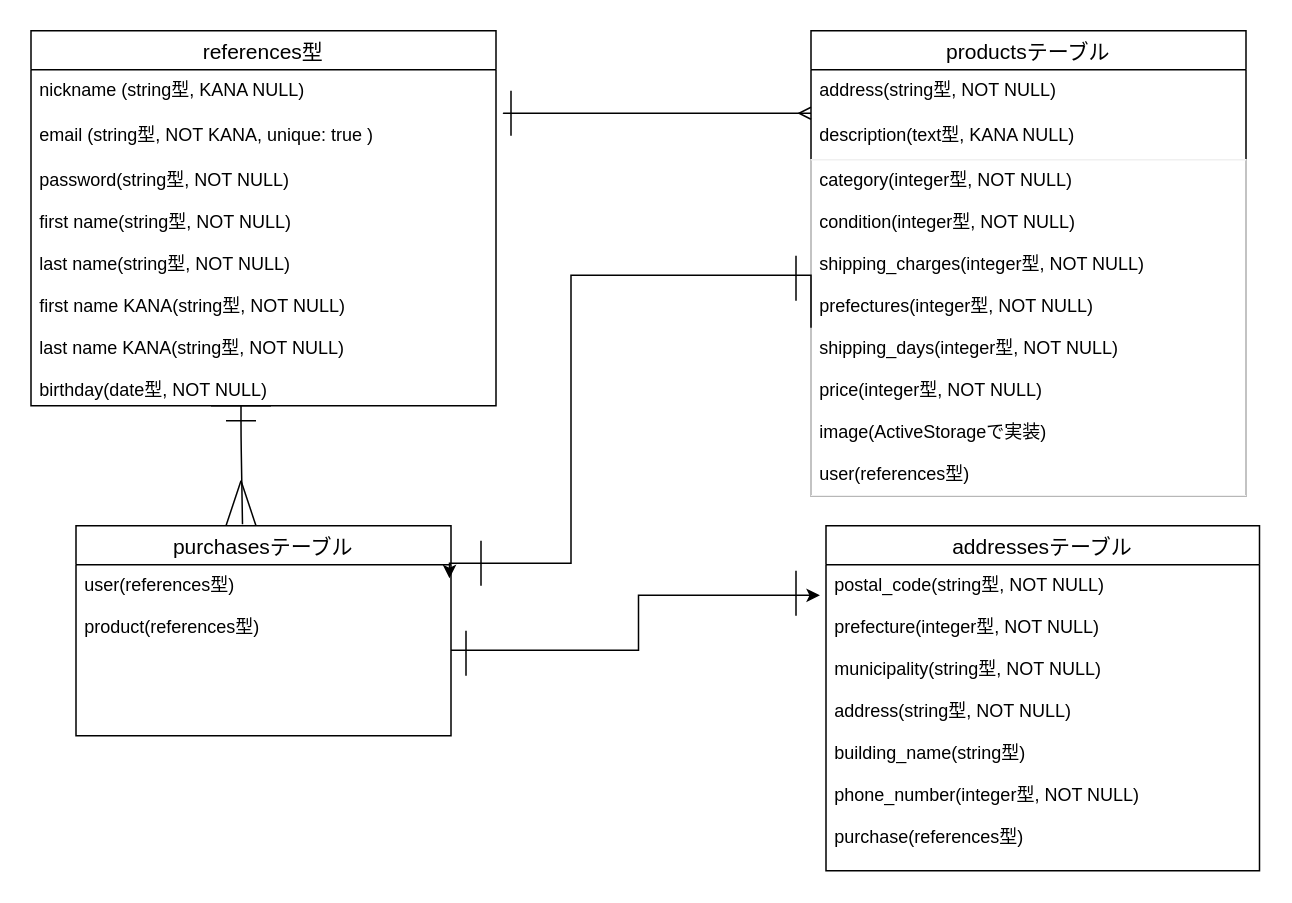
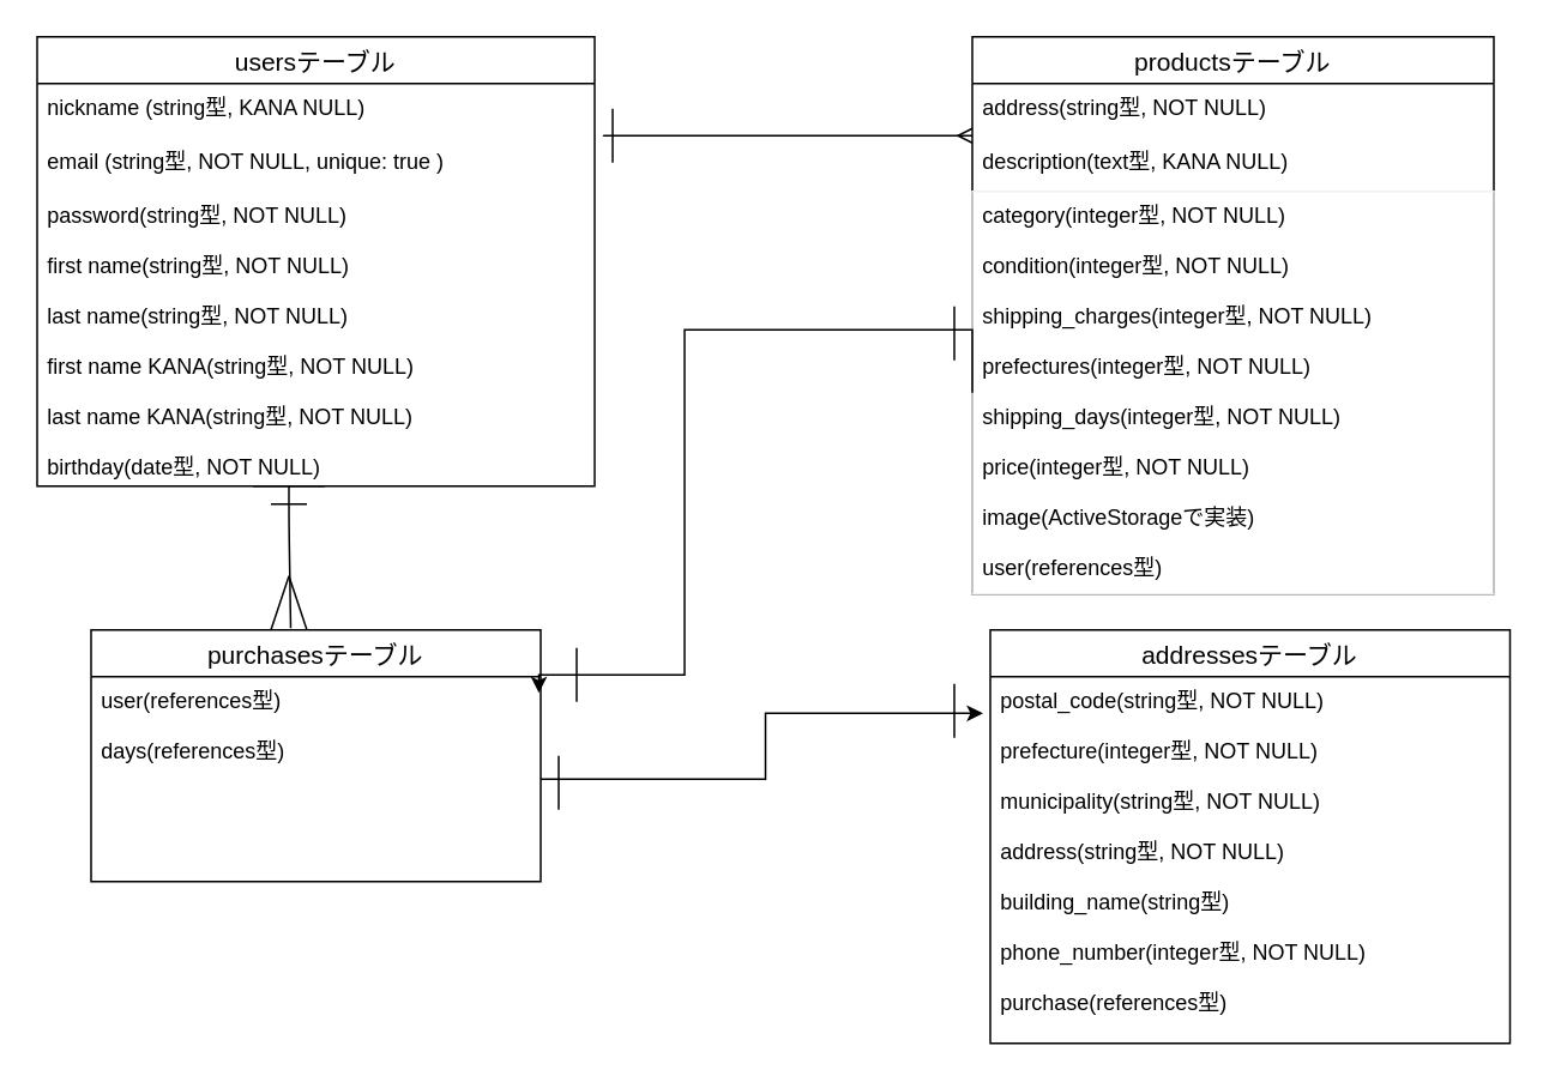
  <mxCell id="0" />
  <mxCell id="1" parent="0" />
- <mxCell id="2" value="references型" style="swimlane;fontStyle=0;childLayout=stackLayout;horizontal=1;startSize=26;horizontalStack=0;resizeParent=1;resizeParentMax=0;resizeLast=0;collapsible=1;marginBottom=0;align=center;fontSize=14;" parent="1" vertex="1"><mxGeometry x="20" y="20" width="310" height="250" as="geometry" /></mxCell>
+ <mxCell id="2" value="usersテーブル" style="swimlane;fontStyle=0;childLayout=stackLayout;horizontal=1;startSize=26;horizontalStack=0;resizeParent=1;resizeParentMax=0;resizeLast=0;collapsible=1;marginBottom=0;align=center;fontSize=14;" parent="1" vertex="1"><mxGeometry x="20" y="20" width="310" height="250" as="geometry" /></mxCell>
  <mxCell id="3" value="nickname (string型, KANA NULL)" style="text;strokeColor=none;fillColor=none;spacingLeft=4;spacingRight=4;overflow=hidden;rotatable=0;points=[[0,0.5],[1,0.5]];portConstraint=eastwest;fontSize=12;" parent="2" vertex="1"><mxGeometry y="26" width="310" height="30" as="geometry" /></mxCell>
- <mxCell id="4" value="email (string型, NOT KANA, unique: true )" style="text;strokeColor=none;fillColor=none;spacingLeft=4;spacingRight=4;overflow=hidden;rotatable=0;points=[[0,0.5],[1,0.5]];portConstraint=eastwest;fontSize=12;" parent="2" vertex="1"><mxGeometry y="56" width="310" height="30" as="geometry" /></mxCell>
+ <mxCell id="4" value="email (string型, NOT NULL, unique: true )" style="text;strokeColor=none;fillColor=none;spacingLeft=4;spacingRight=4;overflow=hidden;rotatable=0;points=[[0,0.5],[1,0.5]];portConstraint=eastwest;fontSize=12;" parent="2" vertex="1"><mxGeometry y="56" width="310" height="30" as="geometry" /></mxCell>
  <mxCell id="5" value="password(string型, NOT NULL)&#10;&#10;first name(string型, NOT NULL)&#10;&#10;last name(string型, NOT NULL)&#10;&#10;first name KANA(string型, NOT NULL)&#10;&#10;last name KANA(string型, NOT NULL)&#10;&#10;birthday(date型, NOT NULL)" style="text;strokeColor=none;fillColor=none;spacingLeft=4;spacingRight=4;overflow=hidden;rotatable=0;points=[[0,0.5],[1,0.5]];portConstraint=eastwest;fontSize=12;" parent="2" vertex="1"><mxGeometry y="86" width="310" height="164" as="geometry" /></mxCell>
  <mxCell id="6" value="productsテーブル" style="swimlane;fontStyle=0;childLayout=stackLayout;horizontal=1;startSize=26;horizontalStack=0;resizeParent=1;resizeParentMax=0;resizeLast=0;collapsible=1;marginBottom=0;align=center;fontSize=14;" parent="1" vertex="1"><mxGeometry x="540" y="20" width="290" height="310" as="geometry" /></mxCell>
  <mxCell id="7" value="address(string型, NOT NULL)" style="text;strokeColor=none;fillColor=none;spacingLeft=4;spacingRight=4;overflow=hidden;rotatable=0;points=[[0,0.5],[1,0.5]];portConstraint=eastwest;fontSize=12;" parent="6" vertex="1"><mxGeometry y="26" width="290" height="30" as="geometry" /></mxCell>
  <mxCell id="8" value="description(text型, KANA NULL)" style="text;strokeColor=none;fillColor=none;spacingLeft=4;spacingRight=4;overflow=hidden;rotatable=0;points=[[0,0.5],[1,0.5]];portConstraint=eastwest;fontSize=12;" parent="6" vertex="1"><mxGeometry y="56" width="290" height="30" as="geometry" /></mxCell>
  <mxCell id="9" value="category(integer型, NOT NULL)&#10;&#10;condition(integer型, NOT NULL)&#10;&#10;shipping_charges(integer型, NOT NULL)&#10;&#10;prefectures(integer型, NOT NULL)&#10;&#10;shipping_days(integer型, NOT NULL)&#10;&#10;price(integer型, NOT NULL)&#10;&#10;image(ActiveStorageで実装)&#10;&#10;user(references型)&#10;" style="text;fillColor=none;spacingLeft=4;spacingRight=4;overflow=hidden;rotatable=0;points=[[0,0.5],[1,0.5]];portConstraint=eastwest;fontSize=12;strokeColor=#f0f0f0;" parent="6" vertex="1"><mxGeometry y="86" width="290" height="224" as="geometry" /></mxCell>
  <mxCell id="10" value="purchasesテーブル" style="swimlane;fontStyle=0;childLayout=stackLayout;horizontal=1;startSize=26;horizontalStack=0;resizeParent=1;resizeParentMax=0;resizeLast=0;collapsible=1;marginBottom=0;align=center;fontSize=14;" parent="1" vertex="1"><mxGeometry x="50" y="350" width="250" height="140" as="geometry" /></mxCell>
- <mxCell id="11" value="user(references型)&#10;&#10;product(references型)&#10;&#10;&#10;" style="text;strokeColor=none;fillColor=none;spacingLeft=4;spacingRight=4;overflow=hidden;rotatable=0;points=[[0,0.5],[1,0.5]];portConstraint=eastwest;fontSize=12;" parent="10" vertex="1"><mxGeometry y="26" width="250" height="114" as="geometry" /></mxCell>
+ <mxCell id="11" value="user(references型)&#10;&#10;days(references型)&#10;&#10;&#10;" style="text;strokeColor=none;fillColor=none;spacingLeft=4;spacingRight=4;overflow=hidden;rotatable=0;points=[[0,0.5],[1,0.5]];portConstraint=eastwest;fontSize=12;" parent="10" vertex="1"><mxGeometry y="26" width="250" height="114" as="geometry" /></mxCell>
  <mxCell id="12" value="addressesテーブル" style="swimlane;fontStyle=0;childLayout=stackLayout;horizontal=1;startSize=26;horizontalStack=0;resizeParent=1;resizeParentMax=0;resizeLast=0;collapsible=1;marginBottom=0;align=center;fontSize=14;" parent="1" vertex="1"><mxGeometry x="550" y="350" width="289" height="230" as="geometry" /></mxCell>
  <mxCell id="13" value="postal_code(string型, NOT NULL)&#10;&#10;prefecture(integer型, NOT NULL)&#10;&#10;municipality(string型, NOT NULL)&#10;&#10;address(string型, NOT NULL)&#10;&#10;building_name(string型)&#10;&#10;phone_number(integer型, NOT NULL)&#10;&#10;purchase(references型)&#10;" style="text;strokeColor=none;fillColor=none;spacingLeft=4;spacingRight=4;overflow=hidden;rotatable=0;points=[[0,0.5],[1,0.5]];portConstraint=eastwest;fontSize=12;" parent="12" vertex="1"><mxGeometry y="26" width="289" height="204" as="geometry" /></mxCell>
  <mxCell id="14" style="edgeStyle=orthogonalEdgeStyle;orthogonalLoop=1;jettySize=auto;html=1;endArrow=ERmany;endFill=0;" parent="1" edge="1"><mxGeometry relative="1" as="geometry"><mxPoint x="370" y="75" as="sourcePoint" /><mxPoint x="540" y="75" as="targetPoint" /><Array as="points"><mxPoint x="330" y="75" /><mxPoint x="330" y="75" /></Array></mxGeometry></mxCell>
  <mxCell id="15" style="edgeStyle=orthogonalEdgeStyle;rounded=0;orthogonalLoop=1;jettySize=auto;html=1;exitX=0;exitY=0.5;exitDx=0;exitDy=0;entryX=0.996;entryY=0.079;entryDx=0;entryDy=0;entryPerimeter=0;" parent="1" source="9" target="11" edge="1"><mxGeometry relative="1" as="geometry"><mxPoint x="380" y="370" as="targetPoint" /><Array as="points"><mxPoint x="380" y="183" /><mxPoint x="380" y="375" /></Array></mxGeometry></mxCell>
  <mxCell id="16" style="edgeStyle=orthogonalEdgeStyle;rounded=0;orthogonalLoop=1;jettySize=auto;html=1;exitX=1;exitY=0.5;exitDx=0;exitDy=0;entryX=-0.014;entryY=0.1;entryDx=0;entryDy=0;entryPerimeter=0;" parent="1" source="11" target="13" edge="1"><mxGeometry relative="1" as="geometry" /></mxCell>
  <mxCell id="17" value="" style="endArrow=none;html=1;" parent="1" edge="1"><mxGeometry width="50" height="50" relative="1" as="geometry"><mxPoint x="530" y="410" as="sourcePoint" /><mxPoint x="530" y="380" as="targetPoint" /></mxGeometry></mxCell>
  <mxCell id="18" value="" style="endArrow=none;html=1;" parent="1" edge="1"><mxGeometry width="50" height="50" relative="1" as="geometry"><mxPoint x="310" y="450" as="sourcePoint" /><mxPoint x="310" y="420" as="targetPoint" /></mxGeometry></mxCell>
  <mxCell id="19" value="" style="endArrow=none;html=1;exitX=0.444;exitY=-0.007;exitDx=0;exitDy=0;exitPerimeter=0;" parent="1" source="10" edge="1"><mxGeometry width="50" height="50" relative="1" as="geometry"><mxPoint x="160" y="330" as="sourcePoint" /><mxPoint x="160" y="270" as="targetPoint" /><Array as="points"><mxPoint x="160" y="290" /></Array></mxGeometry></mxCell>
  <mxCell id="20" value="" style="endArrow=none;html=1;" parent="1" edge="1"><mxGeometry width="50" height="50" relative="1" as="geometry"><mxPoint x="150" y="350" as="sourcePoint" /><mxPoint x="160" y="320" as="targetPoint" /></mxGeometry></mxCell>
  <mxCell id="21" value="" style="endArrow=none;html=1;" parent="1" edge="1"><mxGeometry width="50" height="50" relative="1" as="geometry"><mxPoint x="170" y="350" as="sourcePoint" /><mxPoint x="160" y="320" as="targetPoint" /></mxGeometry></mxCell>
  <mxCell id="22" value="" style="endArrow=none;html=1;" parent="1" edge="1"><mxGeometry width="50" height="50" relative="1" as="geometry"><mxPoint x="340" y="90" as="sourcePoint" /><mxPoint x="340" y="60" as="targetPoint" /></mxGeometry></mxCell>
  <mxCell id="23" value="" style="endArrow=none;html=1;" parent="1" edge="1"><mxGeometry width="50" height="50" relative="1" as="geometry"><mxPoint x="530" y="200" as="sourcePoint" /><mxPoint x="530" y="170" as="targetPoint" /></mxGeometry></mxCell>
  <mxCell id="24" value="" style="endArrow=none;html=1;" parent="1" edge="1"><mxGeometry width="50" height="50" relative="1" as="geometry"><mxPoint x="320" y="390" as="sourcePoint" /><mxPoint x="320" y="360" as="targetPoint" /></mxGeometry></mxCell>
  <mxCell id="25" value="" style="endArrow=none;html=1;" parent="1" edge="1"><mxGeometry width="50" height="50" relative="1" as="geometry"><mxPoint x="140" y="270" as="sourcePoint" /><mxPoint x="180" y="270" as="targetPoint" /></mxGeometry></mxCell>
  <mxCell id="26" value="" style="endArrow=none;html=1;" parent="1" edge="1"><mxGeometry width="50" height="50" relative="1" as="geometry"><mxPoint x="150" y="280" as="sourcePoint" /><mxPoint x="170" y="280" as="targetPoint" /></mxGeometry></mxCell>
